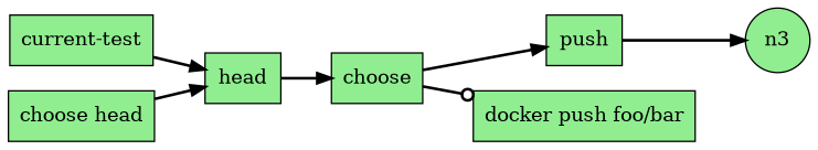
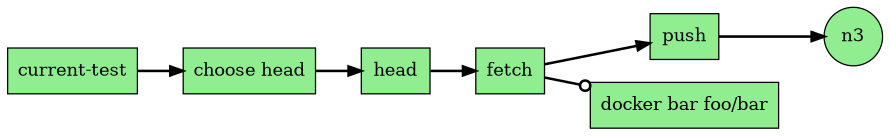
  digraph {
    rankdir=LR
    node [fillcolor="#90ee90" shape=box style=filled]
    edge [arrowhead=normal style=bold]
    n2 [label="current-test"]
    n1 [label="choose head"]
    n7 [label=head]
-   n6 [label=choose]
+   n6 [label=fetch]
    n5 [label=push]
-   n0 [label="docker push foo/bar"]
+   n0 [label="docker bar foo/bar"]
    n3 [shape=circle]
-   n2 -> n7
+   n2 -> n1
    n1 -> n7
    n7 -> n6
    n6 -> n5
    n6 -> n0 [arrowhead=odot]
    n5 -> n3
  }
